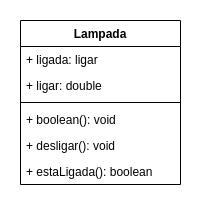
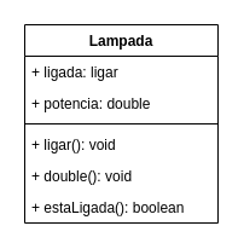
  <mxCell id="0" />
  <mxCell id="1" parent="0" />
  <mxCell id="2" value="Lampada" style="swimlane;fontStyle=1;align=center;verticalAlign=top;childLayout=stackLayout;horizontal=1;startSize=26;horizontalStack=0;resizeParent=1;resizeParentMax=0;resizeLast=0;collapsible=1;marginBottom=0;" vertex="1" parent="1"><mxGeometry x="20" y="20" width="160" height="164" as="geometry" /></mxCell>
  <mxCell id="3" value="+ ligada: ligar" style="text;strokeColor=none;fillColor=none;align=left;verticalAlign=top;spacingLeft=4;spacingRight=4;overflow=hidden;rotatable=0;points=[[0,0.5],[1,0.5]];portConstraint=eastwest;" vertex="1" parent="2"><mxGeometry y="26" width="160" height="26" as="geometry" /></mxCell>
- <mxCell id="4" value="+ ligar: double" style="text;strokeColor=none;fillColor=none;align=left;verticalAlign=top;spacingLeft=4;spacingRight=4;overflow=hidden;rotatable=0;points=[[0,0.5],[1,0.5]];portConstraint=eastwest;" vertex="1" parent="2"><mxGeometry y="52" width="160" height="26" as="geometry" /></mxCell>
+ <mxCell id="4" value="+ potencia: double" style="text;strokeColor=none;fillColor=none;align=left;verticalAlign=top;spacingLeft=4;spacingRight=4;overflow=hidden;rotatable=0;points=[[0,0.5],[1,0.5]];portConstraint=eastwest;" vertex="1" parent="2"><mxGeometry y="52" width="160" height="26" as="geometry" /></mxCell>
  <mxCell id="5" value="" style="line;strokeWidth=1;fillColor=none;align=left;verticalAlign=middle;spacingTop=-1;spacingLeft=3;spacingRight=3;rotatable=0;labelPosition=right;points=[];portConstraint=eastwest;strokeColor=inherit;" vertex="1" parent="2"><mxGeometry y="78" width="160" height="8" as="geometry" /></mxCell>
- <mxCell id="6" value="+ boolean(): void" style="text;strokeColor=none;fillColor=none;align=left;verticalAlign=top;spacingLeft=4;spacingRight=4;overflow=hidden;rotatable=0;points=[[0,0.5],[1,0.5]];portConstraint=eastwest;" vertex="1" parent="2"><mxGeometry y="86" width="160" height="26" as="geometry" /></mxCell>
- <mxCell id="7" value="+ desligar(): void" style="text;strokeColor=none;fillColor=none;align=left;verticalAlign=top;spacingLeft=4;spacingRight=4;overflow=hidden;rotatable=0;points=[[0,0.5],[1,0.5]];portConstraint=eastwest;" vertex="1" parent="2"><mxGeometry y="112" width="160" height="26" as="geometry" /></mxCell>
+ <mxCell id="6" value="+ ligar(): void" style="text;strokeColor=none;fillColor=none;align=left;verticalAlign=top;spacingLeft=4;spacingRight=4;overflow=hidden;rotatable=0;points=[[0,0.5],[1,0.5]];portConstraint=eastwest;" vertex="1" parent="2"><mxGeometry y="86" width="160" height="26" as="geometry" /></mxCell>
+ <mxCell id="7" value="+ double(): void" style="text;strokeColor=none;fillColor=none;align=left;verticalAlign=top;spacingLeft=4;spacingRight=4;overflow=hidden;rotatable=0;points=[[0,0.5],[1,0.5]];portConstraint=eastwest;" vertex="1" parent="2"><mxGeometry y="112" width="160" height="26" as="geometry" /></mxCell>
  <mxCell id="8" value="+ estaLigada(): boolean" style="text;strokeColor=none;fillColor=none;align=left;verticalAlign=top;spacingLeft=4;spacingRight=4;overflow=hidden;rotatable=0;points=[[0,0.5],[1,0.5]];portConstraint=eastwest;" vertex="1" parent="2"><mxGeometry y="138" width="160" height="26" as="geometry" /></mxCell>
